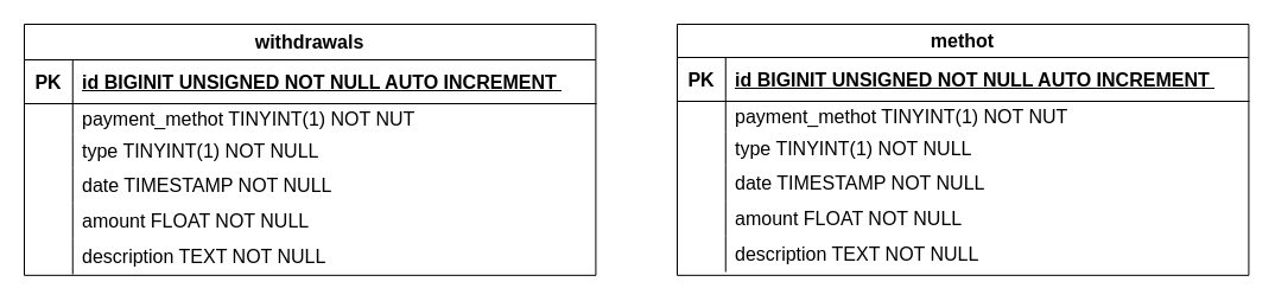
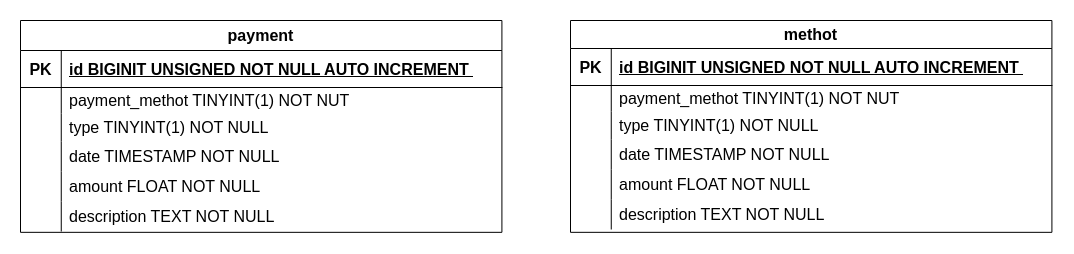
  <mxCell id="0" />
  <mxCell id="1" parent="0" />
- <mxCell id="2" value="withdrawals" style="shape=table;startSize=30;container=1;collapsible=1;childLayout=tableLayout;fixedRows=1;rowLines=0;fontStyle=1;align=center;resizeLast=1;html=1;whiteSpace=wrap;fontSize=16;" vertex="1" parent="1"><mxGeometry x="20" y="20" width="481.417" height="211.833" as="geometry"><mxRectangle x="-225" y="30" width="76" height="31" as="alternateBounds" /></mxGeometry></mxCell>
+ <mxCell id="2" value="payment" style="shape=table;startSize=30;container=1;collapsible=1;childLayout=tableLayout;fixedRows=1;rowLines=0;fontStyle=1;align=center;resizeLast=1;html=1;whiteSpace=wrap;fontSize=16;" vertex="1" parent="1"><mxGeometry x="20" y="20" width="481.417" height="211.833" as="geometry"><mxRectangle x="-225" y="30" width="76" height="31" as="alternateBounds" /></mxGeometry></mxCell>
  <mxCell id="3" value="" style="shape=tableRow;horizontal=0;startSize=0;swimlaneHead=0;swimlaneBody=0;fillColor=none;collapsible=0;dropTarget=0;points=[[0,0.5],[1,0.5]];portConstraint=eastwest;top=0;left=0;right=0;bottom=1;html=1;fontSize=16;" vertex="1" parent="2"><mxGeometry y="30" width="481.417" height="37" as="geometry" /></mxCell>
  <mxCell id="4" value="PK" style="shape=partialRectangle;connectable=0;fillColor=none;top=0;left=0;bottom=0;right=0;fontStyle=1;overflow=hidden;html=1;whiteSpace=wrap;fontSize=16;" vertex="1" parent="3"><mxGeometry width="40.75" height="37" as="geometry"><mxRectangle width="40.75" height="37" as="alternateBounds" /></mxGeometry></mxCell>
  <mxCell id="5" value="id BIGINIT UNSIGNED NOT NULL AUTO INCREMENT&amp;nbsp;" style="shape=partialRectangle;connectable=0;fillColor=none;top=0;left=0;bottom=0;right=0;align=left;spacingLeft=6;fontStyle=5;overflow=hidden;html=1;whiteSpace=wrap;fontSize=16;" vertex="1" parent="3"><mxGeometry x="40.75" width="440.667" height="37" as="geometry"><mxRectangle width="440.667" height="37" as="alternateBounds" /></mxGeometry></mxCell>
  <mxCell id="6" value="" style="shape=tableRow;horizontal=0;startSize=0;swimlaneHead=0;swimlaneBody=0;fillColor=none;collapsible=0;dropTarget=0;points=[[0,0.5],[1,0.5]];portConstraint=eastwest;top=0;left=0;right=0;bottom=0;html=1;fontSize=16;" vertex="1" parent="2"><mxGeometry y="67" width="481.417" height="26" as="geometry" /></mxCell>
  <mxCell id="7" value="" style="shape=partialRectangle;connectable=0;fillColor=none;top=0;left=0;bottom=0;right=0;editable=1;overflow=hidden;html=1;whiteSpace=wrap;fontSize=16;" vertex="1" parent="6"><mxGeometry width="40.75" height="26" as="geometry"><mxRectangle width="40.75" height="26" as="alternateBounds" /></mxGeometry></mxCell>
  <mxCell id="8" value="payment_methot TINYINT(1) NOT NUT" style="shape=partialRectangle;connectable=0;fillColor=none;top=0;left=0;bottom=0;right=0;align=left;spacingLeft=6;overflow=hidden;html=1;whiteSpace=wrap;fontSize=16;" vertex="1" parent="6"><mxGeometry x="40.75" width="440.667" height="26" as="geometry"><mxRectangle width="440.667" height="26" as="alternateBounds" /></mxGeometry></mxCell>
  <mxCell id="9" value="" style="shape=tableRow;horizontal=0;startSize=0;swimlaneHead=0;swimlaneBody=0;fillColor=none;collapsible=0;dropTarget=0;points=[[0,0.5],[1,0.5]];portConstraint=eastwest;top=0;left=0;right=0;bottom=0;html=1;fontSize=16;" vertex="1" parent="2"><mxGeometry y="93" width="481.417" height="28" as="geometry" /></mxCell>
  <mxCell id="10" value="" style="shape=partialRectangle;connectable=0;fillColor=none;top=0;left=0;bottom=0;right=0;editable=1;overflow=hidden;html=1;whiteSpace=wrap;fontSize=16;" vertex="1" parent="9"><mxGeometry width="40.75" height="28" as="geometry"><mxRectangle width="40.75" height="28" as="alternateBounds" /></mxGeometry></mxCell>
  <mxCell id="11" value="type TINYINT(1) NOT NULL" style="shape=partialRectangle;connectable=0;fillColor=none;top=0;left=0;bottom=0;right=0;align=left;spacingLeft=6;overflow=hidden;html=1;whiteSpace=wrap;fontSize=16;" vertex="1" parent="9"><mxGeometry x="40.75" width="440.667" height="28" as="geometry"><mxRectangle width="440.667" height="28" as="alternateBounds" /></mxGeometry></mxCell>
  <mxCell id="12" value="" style="shape=tableRow;horizontal=0;startSize=0;swimlaneHead=0;swimlaneBody=0;fillColor=none;collapsible=0;dropTarget=0;points=[[0,0.5],[1,0.5]];portConstraint=eastwest;top=0;left=0;right=0;bottom=0;html=1;fontSize=16;" vertex="1" parent="2"><mxGeometry y="121" width="481.417" height="30" as="geometry" /></mxCell>
  <mxCell id="13" value="" style="shape=partialRectangle;connectable=0;fillColor=none;top=0;left=0;bottom=0;right=0;editable=1;overflow=hidden;html=1;whiteSpace=wrap;fontSize=16;" vertex="1" parent="12"><mxGeometry width="40.75" height="30" as="geometry"><mxRectangle width="40.75" height="30" as="alternateBounds" /></mxGeometry></mxCell>
  <mxCell id="14" value="date TIMESTAMP NOT NULL" style="shape=partialRectangle;connectable=0;fillColor=none;top=0;left=0;bottom=0;right=0;align=left;spacingLeft=6;overflow=hidden;html=1;whiteSpace=wrap;fontSize=16;" vertex="1" parent="12"><mxGeometry x="40.75" width="440.667" height="30" as="geometry"><mxRectangle width="440.667" height="30" as="alternateBounds" /></mxGeometry></mxCell>
  <mxCell id="15" value="" style="shape=tableRow;horizontal=0;startSize=0;swimlaneHead=0;swimlaneBody=0;fillColor=none;collapsible=0;dropTarget=0;points=[[0,0.5],[1,0.5]];portConstraint=eastwest;top=0;left=0;right=0;bottom=0;html=1;fontSize=16;" vertex="1" parent="2"><mxGeometry y="151" width="481.417" height="30" as="geometry" /></mxCell>
  <mxCell id="16" value="" style="shape=partialRectangle;connectable=0;fillColor=none;top=0;left=0;bottom=0;right=0;editable=1;overflow=hidden;html=1;whiteSpace=wrap;fontSize=16;" vertex="1" parent="15"><mxGeometry width="40.75" height="30" as="geometry"><mxRectangle width="40.75" height="30" as="alternateBounds" /></mxGeometry></mxCell>
  <mxCell id="17" value="amount FLOAT NOT NULL" style="shape=partialRectangle;connectable=0;fillColor=none;top=0;left=0;bottom=0;right=0;align=left;spacingLeft=6;overflow=hidden;html=1;whiteSpace=wrap;fontSize=16;" vertex="1" parent="15"><mxGeometry x="40.75" width="440.667" height="30" as="geometry"><mxRectangle width="440.667" height="30" as="alternateBounds" /></mxGeometry></mxCell>
  <mxCell id="18" value="" style="shape=tableRow;horizontal=0;startSize=0;swimlaneHead=0;swimlaneBody=0;fillColor=none;collapsible=0;dropTarget=0;points=[[0,0.5],[1,0.5]];portConstraint=eastwest;top=0;left=0;right=0;bottom=0;html=1;fontSize=16;" vertex="1" parent="2"><mxGeometry y="181" width="481.417" height="30" as="geometry" /></mxCell>
  <mxCell id="19" value="" style="shape=partialRectangle;connectable=0;fillColor=none;top=0;left=0;bottom=0;right=0;editable=1;overflow=hidden;html=1;whiteSpace=wrap;fontSize=16;" vertex="1" parent="18"><mxGeometry width="40.75" height="30" as="geometry"><mxRectangle width="40.75" height="30" as="alternateBounds" /></mxGeometry></mxCell>
  <mxCell id="20" value="description TEXT NOT NULL" style="shape=partialRectangle;connectable=0;fillColor=none;top=0;left=0;bottom=0;right=0;align=left;spacingLeft=6;overflow=hidden;html=1;whiteSpace=wrap;fontSize=16;" vertex="1" parent="18"><mxGeometry x="40.75" width="440.667" height="30" as="geometry"><mxRectangle width="440.667" height="30" as="alternateBounds" /></mxGeometry></mxCell>
  <mxCell id="21" value="methot" style="shape=table;startSize=28;container=1;collapsible=1;childLayout=tableLayout;fixedRows=1;rowLines=0;fontStyle=1;align=center;resizeLast=1;html=1;whiteSpace=wrap;fontSize=16;" vertex="1" parent="1"><mxGeometry x="570" y="20" width="481.417" height="211.833" as="geometry"><mxRectangle x="-225" y="30" width="76" height="31" as="alternateBounds" /></mxGeometry></mxCell>
  <mxCell id="22" value="" style="shape=tableRow;horizontal=0;startSize=0;swimlaneHead=0;swimlaneBody=0;fillColor=none;collapsible=0;dropTarget=0;points=[[0,0.5],[1,0.5]];portConstraint=eastwest;top=0;left=0;right=0;bottom=1;html=1;fontSize=16;" vertex="1" parent="21"><mxGeometry y="28" width="481.417" height="37" as="geometry" /></mxCell>
  <mxCell id="23" value="PK" style="shape=partialRectangle;connectable=0;fillColor=none;top=0;left=0;bottom=0;right=0;fontStyle=1;overflow=hidden;html=1;whiteSpace=wrap;fontSize=16;" vertex="1" parent="22"><mxGeometry width="40.75" height="37" as="geometry"><mxRectangle width="40.75" height="37" as="alternateBounds" /></mxGeometry></mxCell>
  <mxCell id="24" value="id BIGINIT UNSIGNED NOT NULL AUTO INCREMENT&amp;nbsp;" style="shape=partialRectangle;connectable=0;fillColor=none;top=0;left=0;bottom=0;right=0;align=left;spacingLeft=6;fontStyle=5;overflow=hidden;html=1;whiteSpace=wrap;fontSize=16;" vertex="1" parent="22"><mxGeometry x="40.75" width="440.667" height="37" as="geometry"><mxRectangle width="440.667" height="37" as="alternateBounds" /></mxGeometry></mxCell>
  <mxCell id="25" value="" style="shape=tableRow;horizontal=0;startSize=0;swimlaneHead=0;swimlaneBody=0;fillColor=none;collapsible=0;dropTarget=0;points=[[0,0.5],[1,0.5]];portConstraint=eastwest;top=0;left=0;right=0;bottom=0;html=1;fontSize=16;" vertex="1" parent="21"><mxGeometry y="65" width="481.417" height="26" as="geometry" /></mxCell>
  <mxCell id="26" value="" style="shape=partialRectangle;connectable=0;fillColor=none;top=0;left=0;bottom=0;right=0;editable=1;overflow=hidden;html=1;whiteSpace=wrap;fontSize=16;" vertex="1" parent="25"><mxGeometry width="40.75" height="26" as="geometry"><mxRectangle width="40.75" height="26" as="alternateBounds" /></mxGeometry></mxCell>
  <mxCell id="27" value="payment_methot TINYINT(1) NOT NUT" style="shape=partialRectangle;connectable=0;fillColor=none;top=0;left=0;bottom=0;right=0;align=left;spacingLeft=6;overflow=hidden;html=1;whiteSpace=wrap;fontSize=16;" vertex="1" parent="25"><mxGeometry x="40.75" width="440.667" height="26" as="geometry"><mxRectangle width="440.667" height="26" as="alternateBounds" /></mxGeometry></mxCell>
  <mxCell id="28" value="" style="shape=tableRow;horizontal=0;startSize=0;swimlaneHead=0;swimlaneBody=0;fillColor=none;collapsible=0;dropTarget=0;points=[[0,0.5],[1,0.5]];portConstraint=eastwest;top=0;left=0;right=0;bottom=0;html=1;fontSize=16;" vertex="1" parent="21"><mxGeometry y="91" width="481.417" height="28" as="geometry" /></mxCell>
  <mxCell id="29" value="" style="shape=partialRectangle;connectable=0;fillColor=none;top=0;left=0;bottom=0;right=0;editable=1;overflow=hidden;html=1;whiteSpace=wrap;fontSize=16;" vertex="1" parent="28"><mxGeometry width="40.75" height="28" as="geometry"><mxRectangle width="40.75" height="28" as="alternateBounds" /></mxGeometry></mxCell>
  <mxCell id="30" value="type TINYINT(1) NOT NULL" style="shape=partialRectangle;connectable=0;fillColor=none;top=0;left=0;bottom=0;right=0;align=left;spacingLeft=6;overflow=hidden;html=1;whiteSpace=wrap;fontSize=16;" vertex="1" parent="28"><mxGeometry x="40.75" width="440.667" height="28" as="geometry"><mxRectangle width="440.667" height="28" as="alternateBounds" /></mxGeometry></mxCell>
  <mxCell id="31" value="" style="shape=tableRow;horizontal=0;startSize=0;swimlaneHead=0;swimlaneBody=0;fillColor=none;collapsible=0;dropTarget=0;points=[[0,0.5],[1,0.5]];portConstraint=eastwest;top=0;left=0;right=0;bottom=0;html=1;fontSize=16;" vertex="1" parent="21"><mxGeometry y="119" width="481.417" height="30" as="geometry" /></mxCell>
  <mxCell id="32" value="" style="shape=partialRectangle;connectable=0;fillColor=none;top=0;left=0;bottom=0;right=0;editable=1;overflow=hidden;html=1;whiteSpace=wrap;fontSize=16;" vertex="1" parent="31"><mxGeometry width="40.75" height="30" as="geometry"><mxRectangle width="40.75" height="30" as="alternateBounds" /></mxGeometry></mxCell>
  <mxCell id="33" value="date TIMESTAMP NOT NULL" style="shape=partialRectangle;connectable=0;fillColor=none;top=0;left=0;bottom=0;right=0;align=left;spacingLeft=6;overflow=hidden;html=1;whiteSpace=wrap;fontSize=16;" vertex="1" parent="31"><mxGeometry x="40.75" width="440.667" height="30" as="geometry"><mxRectangle width="440.667" height="30" as="alternateBounds" /></mxGeometry></mxCell>
  <mxCell id="34" value="" style="shape=tableRow;horizontal=0;startSize=0;swimlaneHead=0;swimlaneBody=0;fillColor=none;collapsible=0;dropTarget=0;points=[[0,0.5],[1,0.5]];portConstraint=eastwest;top=0;left=0;right=0;bottom=0;html=1;fontSize=16;" vertex="1" parent="21"><mxGeometry y="149" width="481.417" height="30" as="geometry" /></mxCell>
  <mxCell id="35" value="" style="shape=partialRectangle;connectable=0;fillColor=none;top=0;left=0;bottom=0;right=0;editable=1;overflow=hidden;html=1;whiteSpace=wrap;fontSize=16;" vertex="1" parent="34"><mxGeometry width="40.75" height="30" as="geometry"><mxRectangle width="40.75" height="30" as="alternateBounds" /></mxGeometry></mxCell>
  <mxCell id="36" value="amount FLOAT NOT NULL" style="shape=partialRectangle;connectable=0;fillColor=none;top=0;left=0;bottom=0;right=0;align=left;spacingLeft=6;overflow=hidden;html=1;whiteSpace=wrap;fontSize=16;" vertex="1" parent="34"><mxGeometry x="40.75" width="440.667" height="30" as="geometry"><mxRectangle width="440.667" height="30" as="alternateBounds" /></mxGeometry></mxCell>
  <mxCell id="37" value="" style="shape=tableRow;horizontal=0;startSize=0;swimlaneHead=0;swimlaneBody=0;fillColor=none;collapsible=0;dropTarget=0;points=[[0,0.5],[1,0.5]];portConstraint=eastwest;top=0;left=0;right=0;bottom=0;html=1;fontSize=16;" vertex="1" parent="21"><mxGeometry y="179" width="481.417" height="30" as="geometry" /></mxCell>
  <mxCell id="38" value="" style="shape=partialRectangle;connectable=0;fillColor=none;top=0;left=0;bottom=0;right=0;editable=1;overflow=hidden;html=1;whiteSpace=wrap;fontSize=16;" vertex="1" parent="37"><mxGeometry width="40.75" height="30" as="geometry"><mxRectangle width="40.75" height="30" as="alternateBounds" /></mxGeometry></mxCell>
  <mxCell id="39" value="description TEXT NOT NULL" style="shape=partialRectangle;connectable=0;fillColor=none;top=0;left=0;bottom=0;right=0;align=left;spacingLeft=6;overflow=hidden;html=1;whiteSpace=wrap;fontSize=16;" vertex="1" parent="37"><mxGeometry x="40.75" width="440.667" height="30" as="geometry"><mxRectangle width="440.667" height="30" as="alternateBounds" /></mxGeometry></mxCell>
